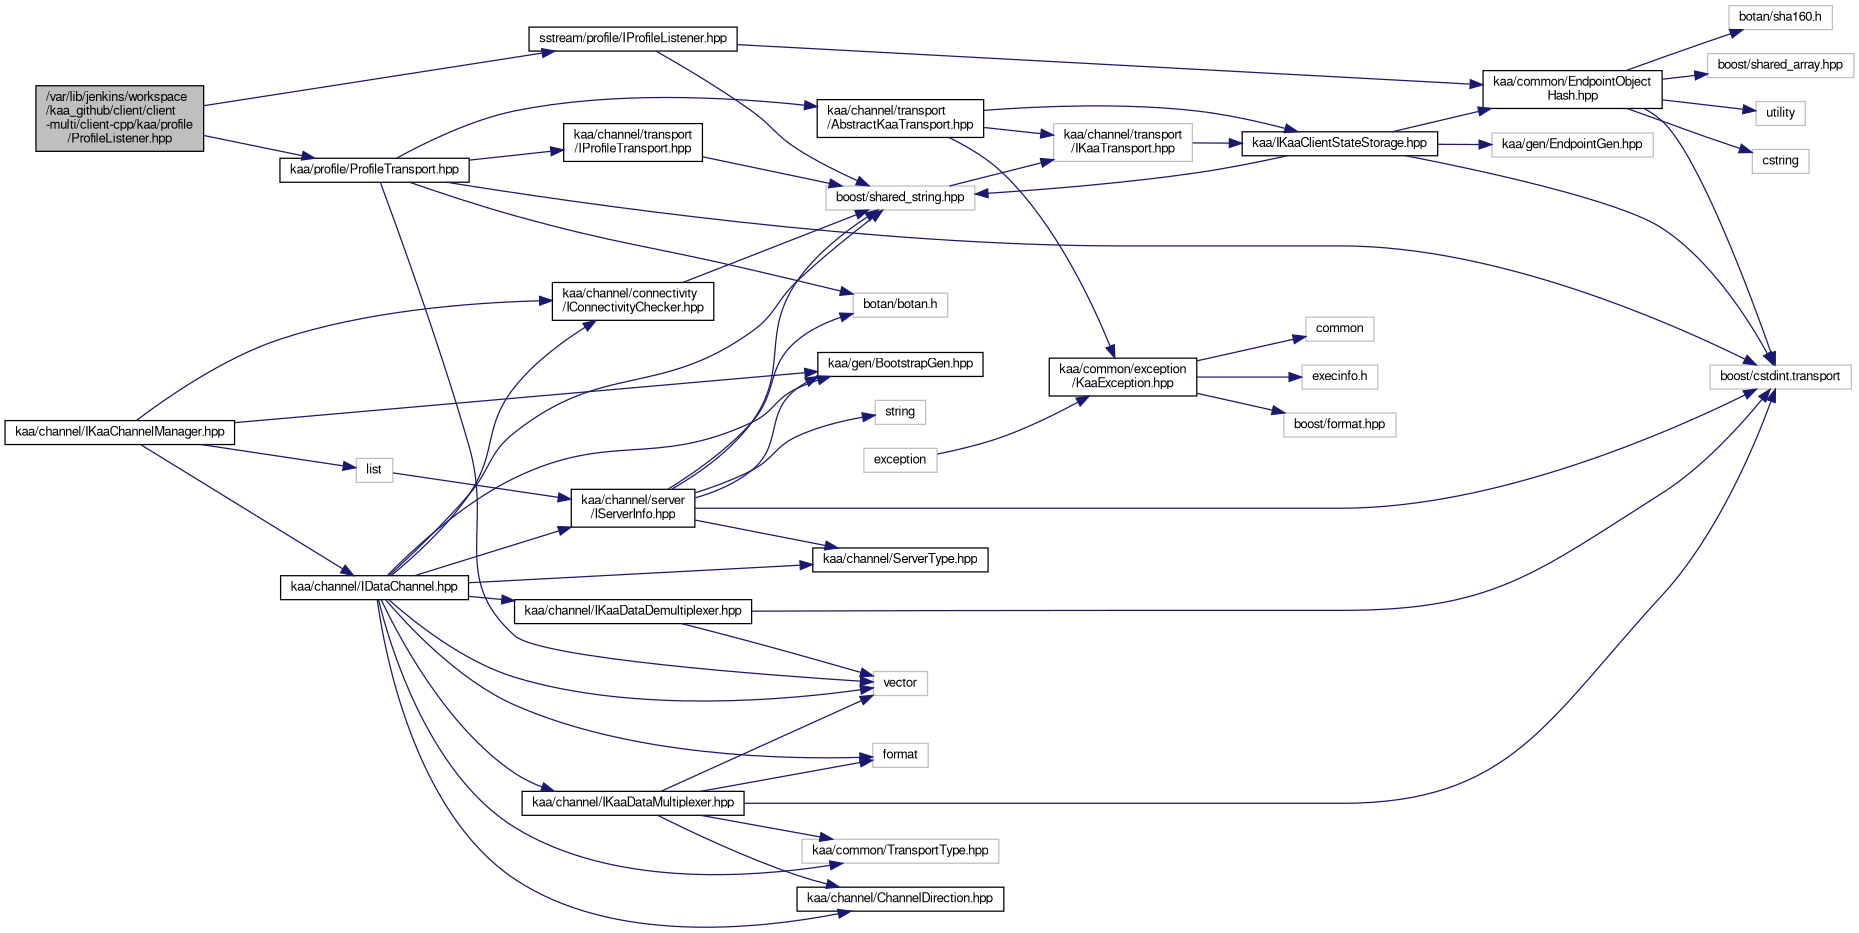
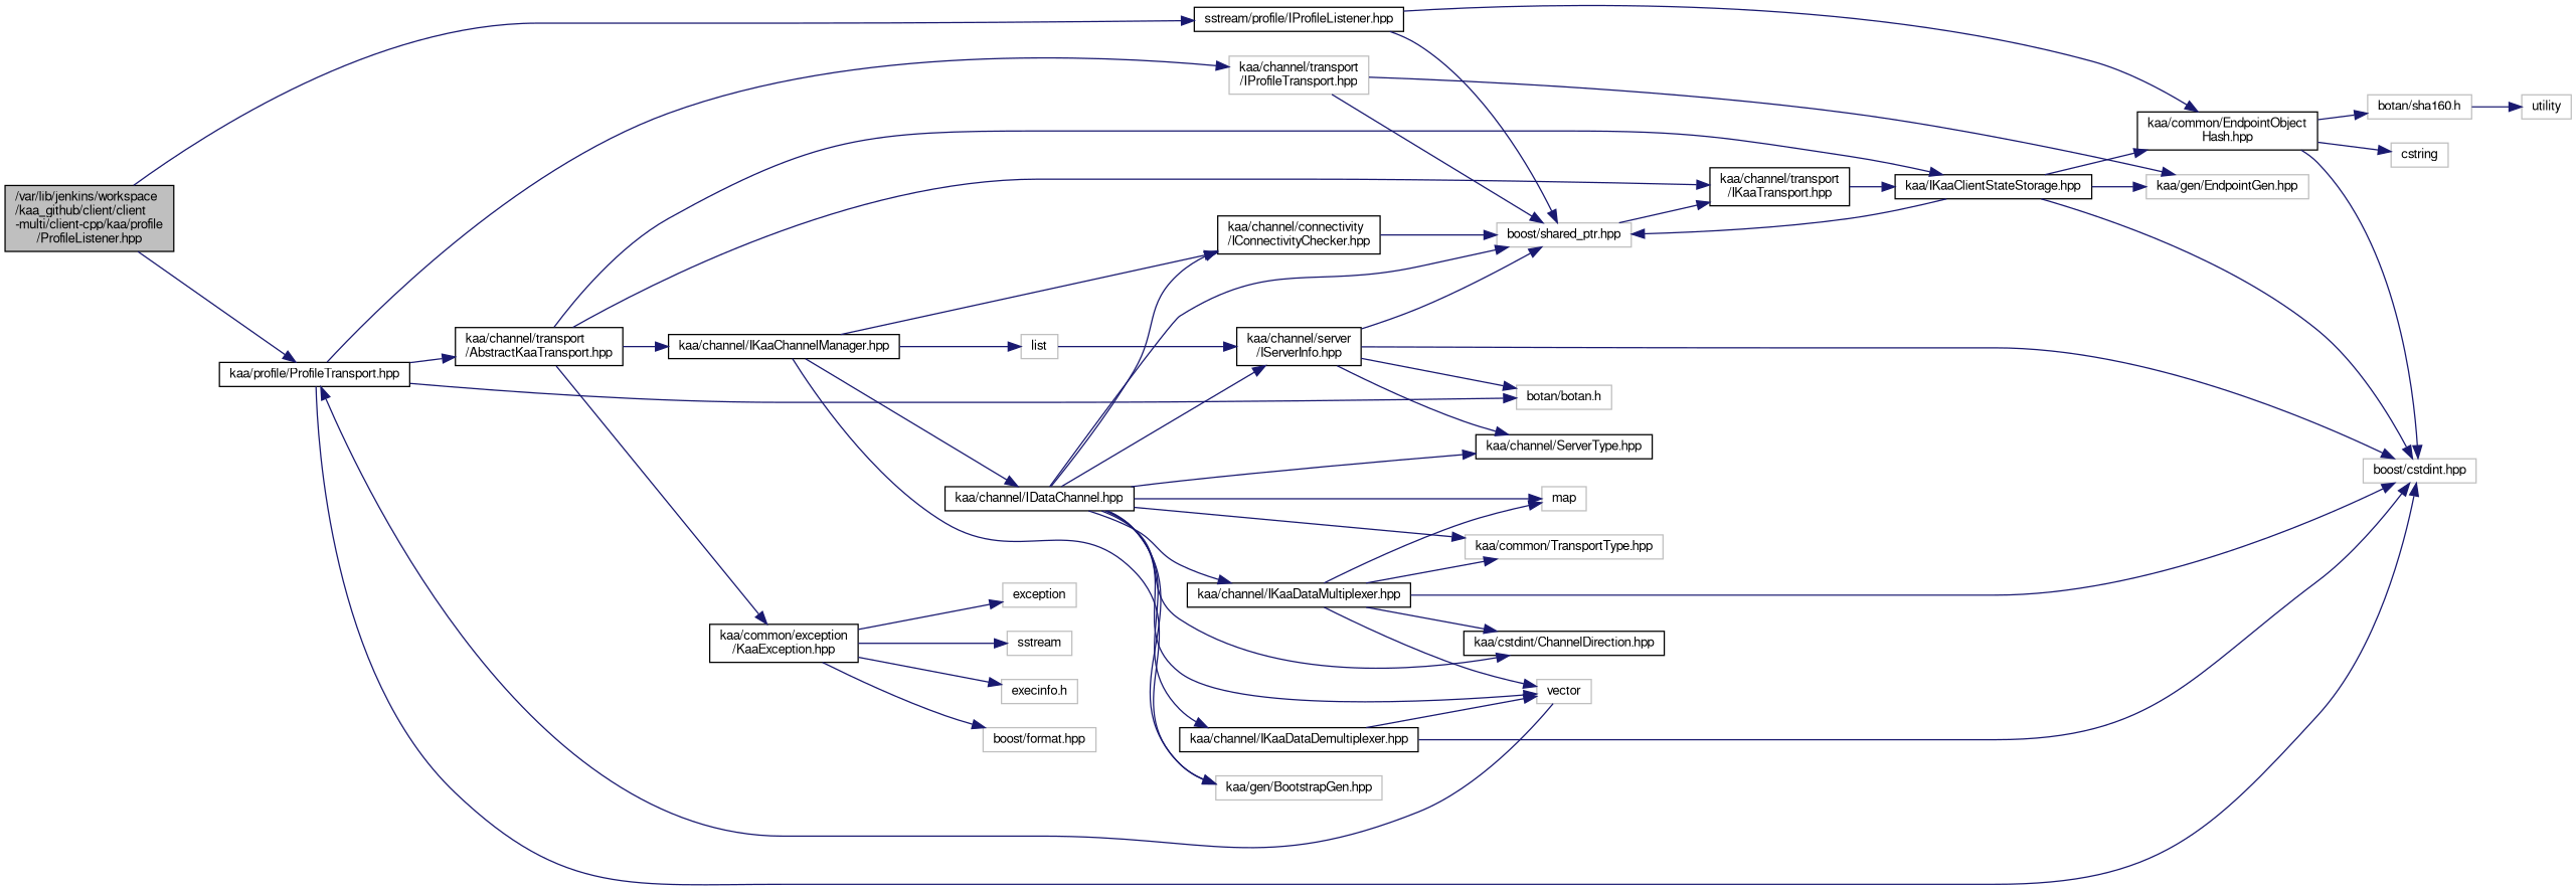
  digraph {
    rankdir=LR
    node [color=grey75 fontname=FreeSans fontsize=10 shape=record]
    edge [color=midnightblue fontname=FreeSans fontsize=10 labelfontname=FreeSans labelfontsize=10 style=solid]
    n1 [color=black fillcolor=grey75 fontcolor=black height=0.2 label="/var/lib/jenkins/workspace\l/kaa_github/client/client\l-multi/client-cpp/kaa/profile\l/ProfileListener.hpp" style=filled width=0.4]
    n2 [color=black height=0.2 label="kaa/profile/ProfileTransport.hpp" width=0.4]
    n3 [color=black height=0.2 label="sstream/profile/IProfileListener.hpp" width=0.4]
    n4 [height=0.2 label=vector width=0.4]
-   n5 [height=0.2 label="boost/cstdint.transport" width=0.4]
+   n5 [height=0.2 label="boost/cstdint.hpp" width=0.4]
    n6 [height=0.2 label="botan/botan.h" width=0.4]
-   n7 [color=black height=0.2 label="kaa/channel/transport\l/IProfileTransport.hpp" width=0.4]
+   n7 [height=0.2 label="kaa/channel/transport\l/IProfileTransport.hpp" width=0.4]
    n8 [color=black height=0.2 label="kaa/channel/transport\l/AbstractKaaTransport.hpp" width=0.4]
-   n9 [height=0.2 label="boost/shared_string.hpp" width=0.4]
+   n9 [height=0.2 label="boost/shared_ptr.hpp" width=0.4]
    n10 [color=black height=0.2 label="kaa/common/EndpointObject\lHash.hpp" width=0.4]
    n11 [height=0.2 label="kaa/gen/EndpointGen.hpp" width=0.4]
-   n12 [height=0.2 label="kaa/channel/transport\l/IKaaTransport.hpp" width=0.4]
+   n12 [color=black height=0.2 label="kaa/channel/transport\l/IKaaTransport.hpp" width=0.4]
    n13 [color=black height=0.2 label="kaa/IKaaClientStateStorage.hpp" width=0.4]
    n14 [color=black height=0.2 label="kaa/channel/IKaaChannelManager.hpp" width=0.4]
    n15 [color=black height=0.2 label="kaa/common/exception\l/KaaException.hpp" width=0.4]
    n16 [height=0.2 label=list width=0.4]
-   n17 [color=black height=0.2 label="kaa/gen/BootstrapGen.hpp" width=0.4]
+   n17 [height=0.2 label="kaa/gen/BootstrapGen.hpp" width=0.4]
    n18 [color=black height=0.2 label="kaa/channel/IDataChannel.hpp" width=0.4]
    n19 [color=black height=0.2 label="kaa/channel/connectivity\l/IConnectivityChecker.hpp" width=0.4]
    n20 [height=0.2 label="boost/format.hpp" width=0.4]
    n21 [height=0.2 label=exception width=0.4]
-   n22 [height=0.2 label=common width=0.4]
+   n22 [height=0.2 label=sstream width=0.4]
    n23 [height=0.2 label="execinfo.h" width=0.4]
    n24 [height=0.2 label=utility width=0.4]
    n25 [height=0.2 label=cstring width=0.4]
    n26 [height=0.2 label="botan/sha160.h" width=0.4]
-   n27 [height=0.2 label="boost/shared_array.hpp" width=0.4]
    n28 [color=black height=0.2 label="kaa/channel/server\l/IServerInfo.hpp" width=0.4]
-   n29 [height=0.2 label=format width=0.4]
+   n29 [height=0.2 label=map width=0.4]
    n30 [height=0.2 label="kaa/common/TransportType.hpp" width=0.4]
-   n31 [color=black height=0.2 label="kaa/channel/ChannelDirection.hpp" width=0.4]
+   n31 [color=black height=0.2 label="kaa/cstdint/ChannelDirection.hpp" width=0.4]
    n32 [color=black height=0.2 label="kaa/channel/ServerType.hpp" width=0.4]
    n33 [color=black height=0.2 label="kaa/channel/IKaaDataMultiplexer.hpp" width=0.4]
    n34 [color=black height=0.2 label="kaa/channel/IKaaDataDemultiplexer.hpp" width=0.4]
-   n35 [height=0.2 label=string width=0.4]
    n1 -> n2
    n1 -> n3
-   n2 -> n4
+   n4 -> n2
    n2 -> n5
    n2 -> n6
    n2 -> n7
    n2 -> n8
    n3 -> n9
    n3 -> n10
    n7 -> n9
+   n7 -> n11
    n8 -> n12
    n8 -> n13
+   n8 -> n14
    n8 -> n15
    n9 -> n12
    n10 -> n5
-   n10 -> n24
+   n26 -> n24
    n10 -> n25
    n10 -> n26
-   n10 -> n27
    n12 -> n13
    n13 -> n5
    n13 -> n9
    n13 -> n10
    n13 -> n11
    n14 -> n16
    n14 -> n17
    n14 -> n18
    n14 -> n19
    n15 -> n20
-   n21 -> n15
+   n15 -> n21
    n15 -> n22
    n15 -> n23
    n16 -> n28
    n18 -> n4
    n18 -> n9
    n18 -> n17
    n18 -> n19
    n18 -> n28
    n18 -> n29
    n18 -> n30
    n18 -> n31
    n18 -> n32
    n18 -> n33
    n18 -> n34
    n19 -> n9
    n28 -> n5
    n28 -> n6
    n28 -> n9
-   n28 -> n17
    n28 -> n32
-   n28 -> n35
    n33 -> n4
    n33 -> n5
    n33 -> n29
    n33 -> n30
    n33 -> n31
    n34 -> n4
    n34 -> n5
  }
